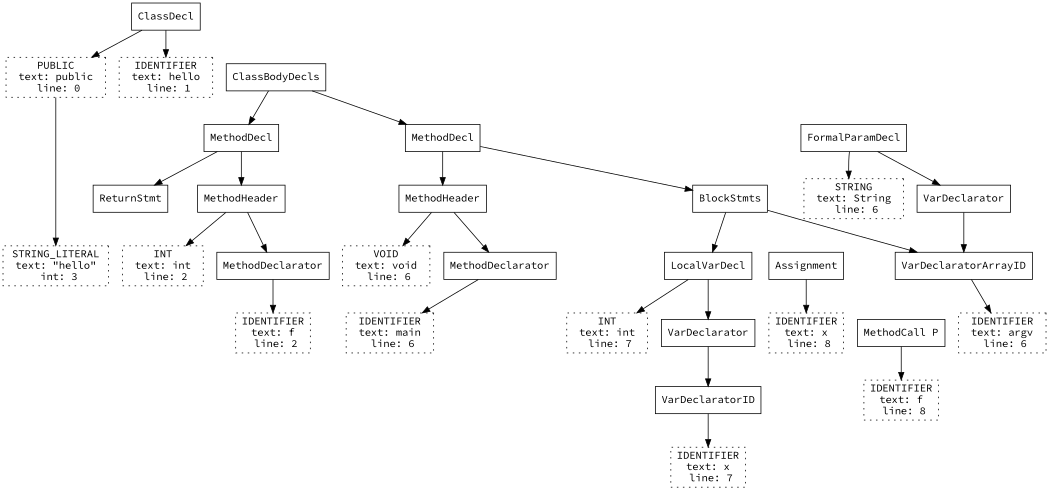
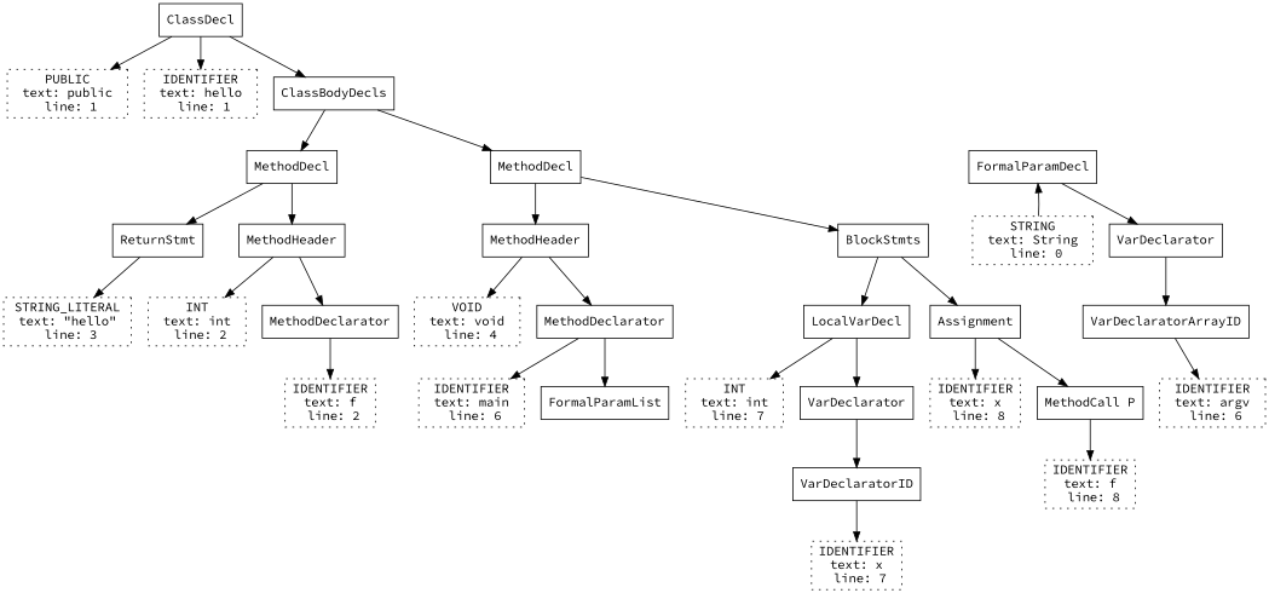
  digraph {
    fontname="Source Code Pro"
    node [fontname="Source Code Pro" shape=rectangle]
    edge [fontname="Source Code Pro"]
    n1 [label=<ClassDecl>]
-   n2 [label=<PUBLIC<br/> text: public <br/> line: 0> style=dotted]
+   n2 [label=<PUBLIC<br/> text: public <br/> line: 1> style=dotted]
    n3 [label=<IDENTIFIER<br/> text: hello <br/> line: 1> style=dotted]
    n4 [label=<ClassBodyDecls>]
    n5 [label=<MethodDecl>]
    n6 [label=<MethodDecl>]
    n7 [label=<MethodHeader>]
    n8 [label=<ReturnStmt>]
    n9 [label=<MethodHeader>]
    n10 [label=<BlockStmts>]
    n11 [label=<INT<br/> text: int <br/> line: 2> style=dotted]
    n12 [label=<MethodDeclarator>]
-   n13 [label=<STRING_LITERAL<br/> text: "hello" <br/> int: 3> style=dotted]
+   n13 [label=<STRING_LITERAL<br/> text: "hello" <br/> line: 3> style=dotted]
    n14 [label=<IDENTIFIER<br/> text: f <br/> line: 2> style=dotted]
-   n15 [label=<VOID<br/> text: void <br/> line: 6> style=dotted]
+   n15 [label=<VOID<br/> text: void <br/> line: 4> style=dotted]
    n16 [label=<MethodDeclarator>]
    n17 [label=<LocalVarDecl>]
    n18 [label=<Assignment>]
    n19 [label=<IDENTIFIER<br/> text: main <br/> line: 6> style=dotted]
+   n20 [label=<FormalParamList>]
    n21 [label=<FormalParamDecl>]
-   n22 [label=<STRING<br/> text: String <br/> line: 6> style=dotted]
+   n22 [label=<STRING<br/> text: String <br/> line: 0> style=dotted]
    n23 [label=<VarDeclarator>]
    n24 [label=<VarDeclaratorArrayID>]
    n25 [label=<IDENTIFIER<br/> text: argv <br/> line: 6> style=dotted]
    n26 [label=<INT<br/> text: int <br/> line: 7> style=dotted]
    n27 [label=<VarDeclarator>]
    n28 [label=<IDENTIFIER<br/> text: x <br/> line: 8> style=dotted]
    n29 [label=<MethodCall P>]
    n30 [label=<VarDeclaratorID>]
    n31 [label=<IDENTIFIER<br/> text: x <br/> line: 7> style=dotted]
    n32 [label=<IDENTIFIER<br/> text: f <br/> line: 8> style=dotted]
    n1 -> n2
    n1 -> n3
+   n1 -> n4
    n4 -> n5
    n4 -> n6
    n5 -> n7
    n5 -> n8
    n6 -> n9
    n6 -> n10
    n7 -> n11
    n7 -> n12
-   n2 -> n13
+   n8 -> n13
    n9 -> n15
    n9 -> n16
    n10 -> n17
-   n10 -> n24
+   n10 -> n18
    n12 -> n14
    n16 -> n19
+   n16 -> n20
    n17 -> n26
    n17 -> n27
    n18 -> n28
-   n21 -> n22
+   n18 -> n29
+   n22 -> n21
    n21 -> n23
    n23 -> n24
    n24 -> n25
    n27 -> n30
    n29 -> n32
    n30 -> n31
  }
